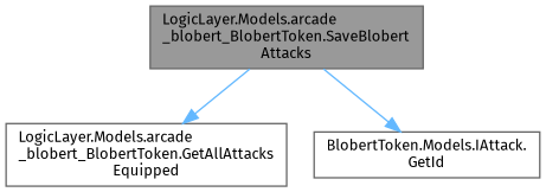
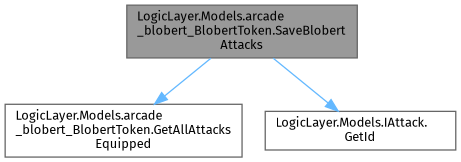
  digraph {
    rankdir=TB
    fontname="Fira Sans"
    node [color=grey40 fillcolor=white fontname="Fira Sans" fontsize=10 shape=box style=filled]
    edge [color=steelblue1 fontname="Fira Sans" fontsize=10 labelfontname=Helvetica labelfontsize=10 style=solid]
    n1 [color=gray40 fillcolor=grey60 fontcolor=black height=0.2 label="LogicLayer.Models.arcade\l_blobert_BlobertToken.SaveBlobert\lAttacks" width=0.4]
    n2 [height=0.2 label="LogicLayer.Models.arcade\l_blobert_BlobertToken.GetAllAttacks\lEquipped" width=0.4]
-   n3 [height=0.2 label="BlobertToken.Models.IAttack.\lGetId" width=0.4]
+   n3 [height=0.2 label="LogicLayer.Models.IAttack.\lGetId" width=0.4]
    n1 -> n2
    n1 -> n3
  }
